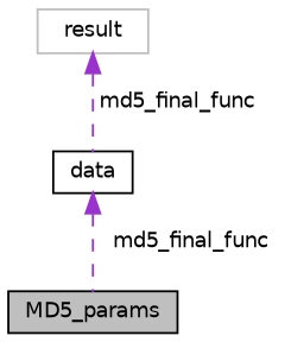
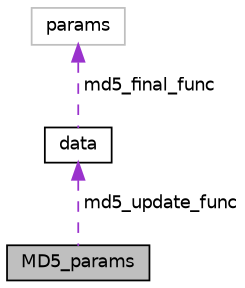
  digraph {
    node [color=black fillcolor=white fontname=Helvetica fontsize=10 shape=record style=filled]
    edge [color=darkorchid3 dir=back fontname=Helvetica fontsize=10 labelfontname=Helvetica labelfontsize=10 style=dashed]
    n1 [fillcolor=grey75 fontcolor=black height=0.2 label=MD5_params width=0.4]
    n2 [height=0.2 label=data width=0.4]
-   n3 [color=grey75 height=0.2 label=result width=0.4]
-   n2 -> n1 [label=" md5_final_func"]
+   n3 [color=grey75 height=0.2 label=params width=0.4]
+   n2 -> n1 [label=" md5_update_func"]
    n3 -> n2 [label=" md5_final_func"]
  }
